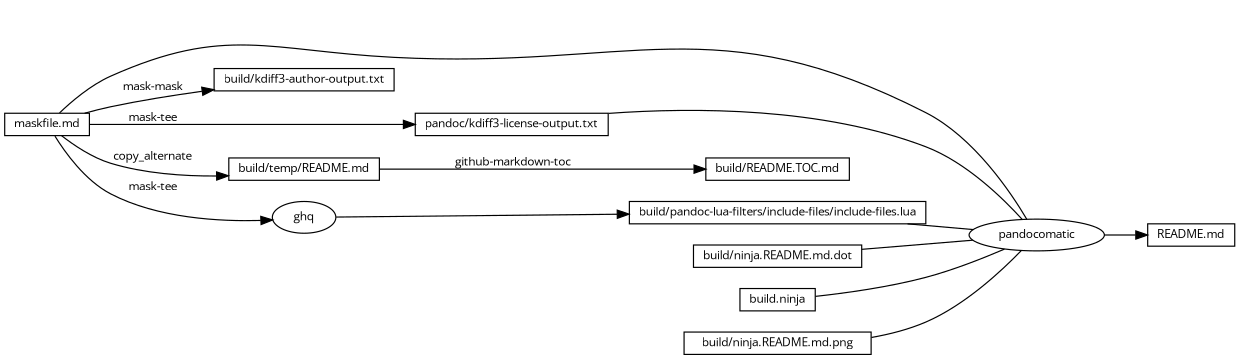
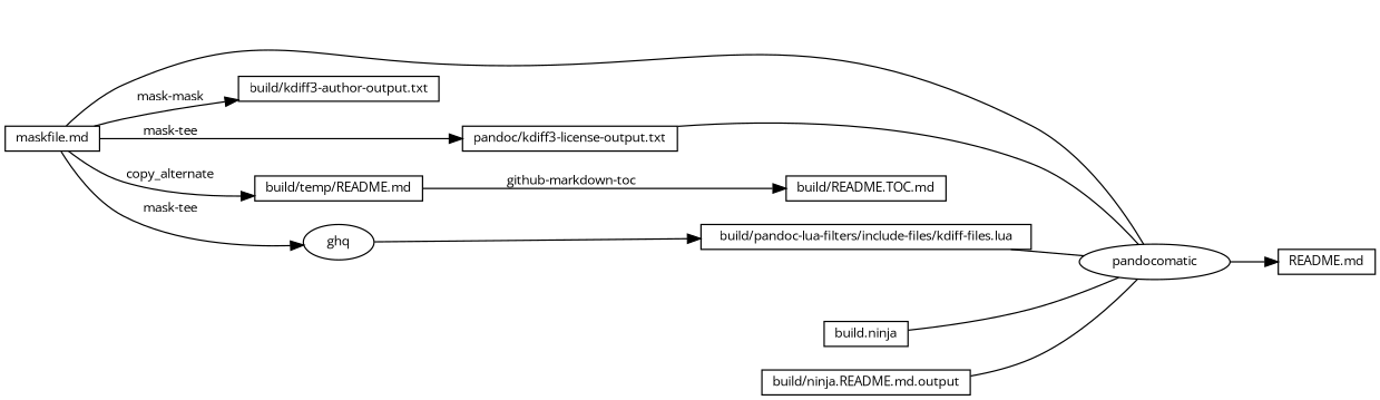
  digraph {
    fontname="Open Sans"
    rankdir=LR
    node [fontname="Open Sans" fontsize=10 shape=box]
    edge [fontname="Open Sans" fontsize=10]
    n1 [height=0.25 label="README.md"]
    n2 [height=0.25 label=pandocomatic shape=ellipse]
    n3 [height=0.25 label="maskfile.md"]
    n4 [height=0.25 label="build/kdiff3-author-output.txt"]
    n5 [height=0.25 label="pandoc/kdiff3-license-output.txt"]
    n6 [height=0.25 label="build/temp/README.md"]
    n7 [height=0.25 label=ghq shape=ellipse]
-   n8 [height=0.25 label="build/ninja.README.md.dot"]
    n9 [height=0.25 label="build/README.TOC.md"]
    n10 [height=0.25 label="build.ninja"]
-   n11 [height=0.25 label="build/ninja.README.md.png"]
-   n12 [height=0.25 label="build/pandoc-lua-filters/include-files/include-files.lua"]
+   n11 [height=0.25 label="build/ninja.README.md.output"]
+   n12 [height=0.25 label="build/pandoc-lua-filters/include-files/kdiff-files.lua"]
    n2 -> n1
    n3 -> n2 [arrowhead=none]
    n3 -> n4 [label=" mask-mask"]
    n3 -> n5 [label=" mask-tee"]
    n3 -> n6 [label=" copy_alternate"]
    n3 -> n7 [label=" mask-tee"]
    n5 -> n2 [arrowhead=none]
    n6 -> n9 [label=" github-markdown-toc"]
    n7 -> n12
-   n8 -> n2 [arrowhead=none]
    n10 -> n2 [arrowhead=none]
    n11 -> n2 [arrowhead=none]
    n12 -> n2 [arrowhead=none]
  }
